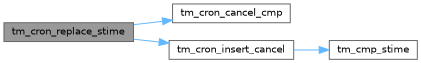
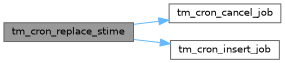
  digraph {
    rankdir=LR
    node [color=grey40 fillcolor=white fontname=Helvetica fontsize=10 shape=box style=filled]
    edge [color=steelblue1 fontname=Helvetica fontsize=10 labelfontname=Helvetica labelfontsize=10 style=solid]
    n1 [color=gray40 fillcolor=grey60 fontcolor=black height=0.2 label=tm_cron_replace_stime width=0.4]
-   n2 [height=0.2 label=tm_cron_cancel_cmp width=0.4]
-   n3 [height=0.2 label=tm_cron_insert_cancel width=0.4]
-   n4 [height=0.2 label=tm_cmp_stime width=0.4]
+   n2 [height=0.2 label=tm_cron_cancel_job width=0.4]
+   n3 [height=0.2 label=tm_cron_insert_job width=0.4]
    n1 -> n2
    n1 -> n3
-   n3 -> n4
  }
